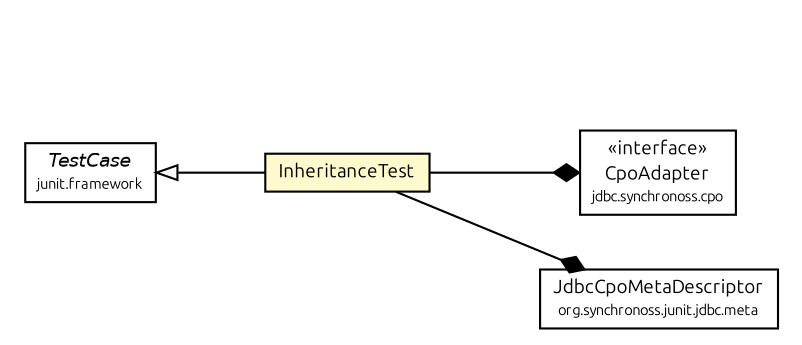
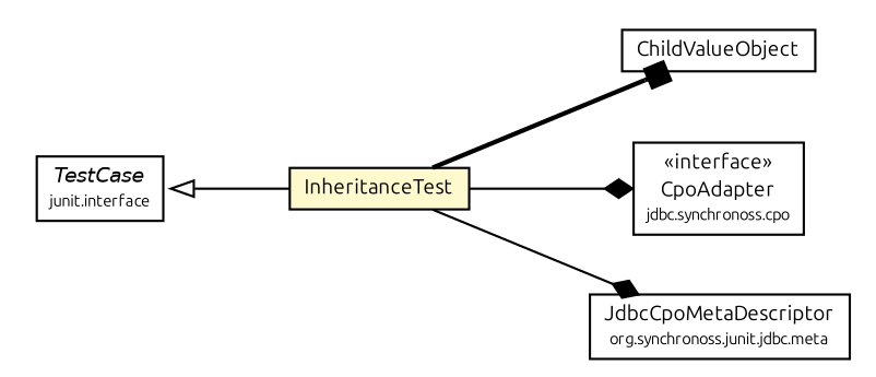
  digraph {
    fontname=Ubuntu
    rankdir=LR
    node [fontcolor=black fontname=Ubuntu fontsize=9.0 shape=plaintext]
    edge [arrowhead=diamond color=black fontcolor=black fontname=Ubuntu fontsize=10.0 headport=p labelfontname=Helvetica labelfontsize=10 style=solid tailport=p]
    n1 [label=<<table border="0" cellborder="1" cellspacing="0" cellpadding="2" port="p" bgcolor="lemonChiffon" href="./InheritanceTest.html"> 		<tr><td><table border="0" cellspacing="0" cellpadding="1"> 			<tr><td> InheritanceTest </td></tr> 		</table></td></tr> 		</table>>]
+   n2 [label=<<table border="0" cellborder="1" cellspacing="0" cellpadding="2" port="p" href="./ChildValueObject.html"> 		<tr><td><table border="0" cellspacing="0" cellpadding="1"> 			<tr><td> ChildValueObject </td></tr> 		</table></td></tr> 		</table>>]
    n3 [label=<<table border="0" cellborder="1" cellspacing="0" cellpadding="2" port="p" href="http://java.sun.com/j2se/1.4.2/docs/api/org/synchronoss/cpo/CpoAdapter.html"> 		<tr><td><table border="0" cellspacing="0" cellpadding="1"> 			<tr><td> &laquo;interface&raquo; </td></tr> 			<tr><td> CpoAdapter </td></tr> 			<tr><td><font point-size="7.0"> jdbc.synchronoss.cpo </font></td></tr> 		</table></td></tr> 		</table>>]
    n4 [label=<<table border="0" cellborder="1" cellspacing="0" cellpadding="2" port="p" href="http://java.sun.com/j2se/1.4.2/docs/api/org/synchronoss/cpo/jdbc/meta/JdbcCpoMetaDescriptor.html"> 		<tr><td><table border="0" cellspacing="0" cellpadding="1"> 			<tr><td> JdbcCpoMetaDescriptor </td></tr> 			<tr><td><font point-size="7.0"> org.synchronoss.junit.jdbc.meta </font></td></tr> 		</table></td></tr> 		</table>>]
-   n5 [label=<<table border="0" cellborder="1" cellspacing="0" cellpadding="2" port="p" href="http://java.sun.com/j2se/1.4.2/docs/api/junit/framework/TestCase.html"> 		<tr><td><table border="0" cellspacing="0" cellpadding="1"> 			<tr><td><font face="Helvetica-Oblique"> TestCase </font></td></tr> 			<tr><td><font point-size="7.0"> junit.framework </font></td></tr> 		</table></td></tr> 		</table>>]
+   n5 [label=<<table border="0" cellborder="1" cellspacing="0" cellpadding="2" port="p" href="http://java.sun.com/j2se/1.4.2/docs/api/junit/framework/TestCase.html"> 		<tr><td><table border="0" cellspacing="0" cellpadding="1"> 			<tr><td><font face="Helvetica-Oblique"> TestCase </font></td></tr> 			<tr><td><font point-size="7.0"> junit.interface </font></td></tr> 		</table></td></tr> 		</table>>]
+   n1 -> n2 [arrowhead=box headlabel="*" style=bold]
    n1 -> n3
    n1 -> n4
    n5 -> n1 [arrowtail=empty dir=back fontsize=10 arrowhead="" color="" fontcolor=""]
  }
